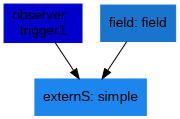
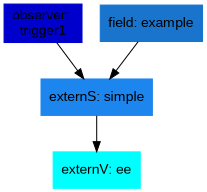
  digraph {
    fontname="Liberation Sans"
    node [fontname="Liberation Sans" shape=box style=filled]
    edge [fontname="Liberation Sans"]
    n1 [color=mediumblue label="observer: \ntrigger1"]
    n2 [color=dodgerblue2 label="externS: simple"]
-   n3 [color=dodgerblue3 label="field: field"]
+   n3 [color=dodgerblue3 label="field: example"]
+   n4 [color=cyan1 label="externV: ee"]
    n1 -> n2
+   n2 -> n4
    n3 -> n2
  }
